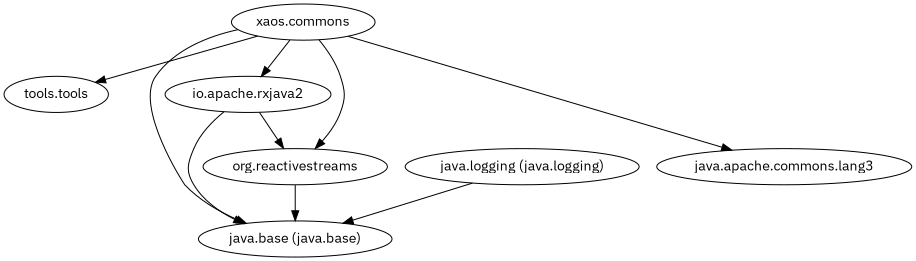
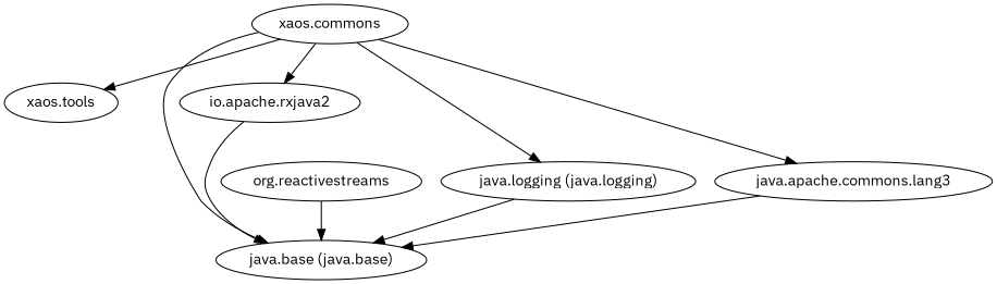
  digraph {
    fontname="IBM Plex Sans"
    node [fontname="IBM Plex Sans"]
    edge [fontname="IBM Plex Sans"]
    n1 [label="xaos.commons"]
-   "xaos.tools" [label="tools.tools"]
+   "xaos.tools"
    "java.base (java.base)"
    n4 [label="io.apache.rxjava2"]
    "java.logging (java.logging)"
    n6 [label="java.apache.commons.lang3"]
    "org.reactivestreams"
    n1 -> "xaos.tools"
    n1 -> "java.base (java.base)"
    n1 -> n4
-   n1 -> "org.reactivestreams"
+   n1 -> "java.logging (java.logging)"
    n1 -> n6
    n4 -> "java.base (java.base)"
-   n4 -> "org.reactivestreams"
    "java.logging (java.logging)" -> "java.base (java.base)"
+   n6 -> "java.base (java.base)"
    "org.reactivestreams" -> "java.base (java.base)"
  }
